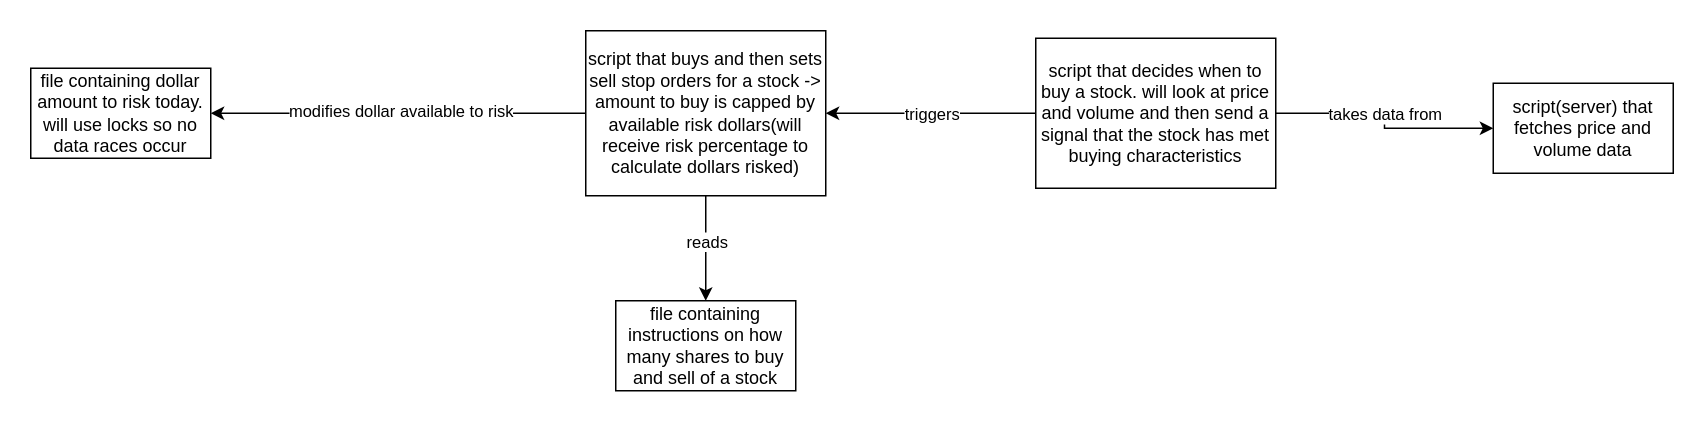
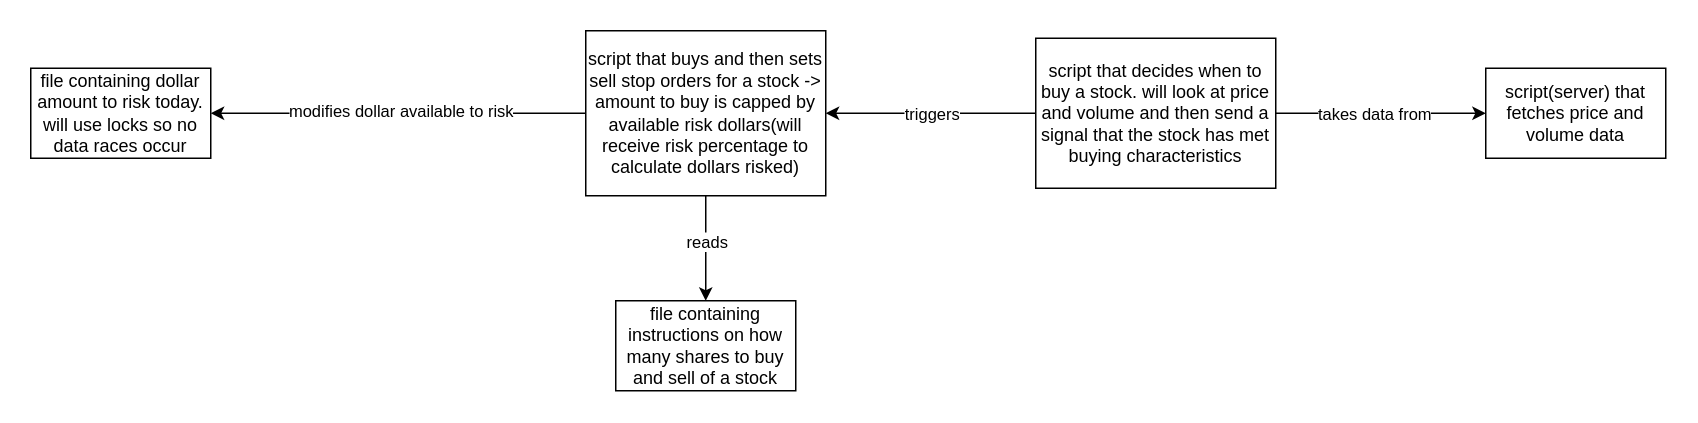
  <mxCell id="0" />
  <mxCell id="1" parent="0" />
  <mxCell id="2" value="file containing dollar amount to risk today. will use locks so no data races occur" style="rounded=0;whiteSpace=wrap;html=1;" vertex="1" parent="1"><mxGeometry x="20" y="45" width="120" height="60" as="geometry" /></mxCell>
  <mxCell id="3" style="edgeStyle=orthogonalEdgeStyle;rounded=0;orthogonalLoop=1;jettySize=auto;html=1;exitX=0.5;exitY=1;exitDx=0;exitDy=0;entryX=0.5;entryY=0;entryDx=0;entryDy=0;" edge="1" parent="1" source="5" target="13"><mxGeometry relative="1" as="geometry" /></mxCell>
  <mxCell id="4" value="reads" style="edgeLabel;html=1;align=center;verticalAlign=middle;resizable=0;points=[];" vertex="1" connectable="0" parent="3"><mxGeometry x="0.171" y="2" relative="1" as="geometry"><mxPoint x="-2" y="-11" as="offset" /></mxGeometry></mxCell>
  <mxCell id="5" value="script that buys and then sets sell stop orders for a stock -&amp;gt; amount to buy is capped by available risk dollars(will receive risk percentage to calculate dollars risked)" style="rounded=0;whiteSpace=wrap;html=1;" vertex="1" parent="1"><mxGeometry x="390" y="20" width="160" height="110" as="geometry" /></mxCell>
  <mxCell id="6" style="edgeStyle=orthogonalEdgeStyle;rounded=0;orthogonalLoop=1;jettySize=auto;html=1;exitX=0;exitY=0.5;exitDx=0;exitDy=0;entryX=1;entryY=0.5;entryDx=0;entryDy=0;" edge="1" parent="1" source="10" target="5"><mxGeometry relative="1" as="geometry" /></mxCell>
  <mxCell id="7" value="triggers" style="edgeLabel;html=1;align=center;verticalAlign=middle;resizable=0;points=[];" vertex="1" connectable="0" parent="6"><mxGeometry x="0.271" relative="1" as="geometry"><mxPoint x="19" as="offset" /></mxGeometry></mxCell>
  <mxCell id="8" style="edgeStyle=orthogonalEdgeStyle;rounded=0;orthogonalLoop=1;jettySize=auto;html=1;exitX=1;exitY=0.5;exitDx=0;exitDy=0;entryX=0;entryY=0.5;entryDx=0;entryDy=0;" edge="1" parent="1" source="10" target="14"><mxGeometry relative="1" as="geometry" /></mxCell>
  <mxCell id="9" value="takes data from" style="edgeLabel;html=1;align=center;verticalAlign=middle;resizable=0;points=[];" vertex="1" connectable="0" parent="8"><mxGeometry x="-0.074" y="-4" relative="1" as="geometry"><mxPoint y="-4" as="offset" /></mxGeometry></mxCell>
  <mxCell id="10" value="script that decides when to buy a stock. will look at price and volume and then send a signal that the stock has met buying characteristics" style="whiteSpace=wrap;html=1;" vertex="1" parent="1"><mxGeometry x="690" y="25" width="160" height="100" as="geometry" /></mxCell>
  <mxCell id="11" style="edgeStyle=orthogonalEdgeStyle;rounded=0;orthogonalLoop=1;jettySize=auto;html=1;exitX=0;exitY=0.5;exitDx=0;exitDy=0;entryX=1;entryY=0.5;entryDx=0;entryDy=0;" edge="1" parent="1" source="5" target="2"><mxGeometry relative="1" as="geometry"><mxPoint x="280" y="-40" as="sourcePoint" /><mxPoint x="150" y="65" as="targetPoint" /></mxGeometry></mxCell>
  <mxCell id="12" value="modifies dollar available to risk" style="edgeLabel;html=1;align=center;verticalAlign=middle;resizable=0;points=[];" vertex="1" connectable="0" parent="11"><mxGeometry x="-0.011" y="-2" relative="1" as="geometry"><mxPoint as="offset" /></mxGeometry></mxCell>
  <mxCell id="13" value="file containing instructions on how many shares to buy and sell of a stock" style="whiteSpace=wrap;html=1;" vertex="1" parent="1"><mxGeometry x="410" y="200" width="120" height="60" as="geometry" /></mxCell>
- <mxCell id="14" value="script(server) that fetches price and volume data" style="whiteSpace=wrap;html=1;" vertex="1" parent="1"><mxGeometry x="995" y="55" width="120" height="60" as="geometry" /></mxCell>
+ <mxCell id="14" value="script(server) that fetches price and volume data" style="whiteSpace=wrap;html=1;" vertex="1" parent="1"><mxGeometry x="990" y="45" width="120" height="60" as="geometry" /></mxCell>
